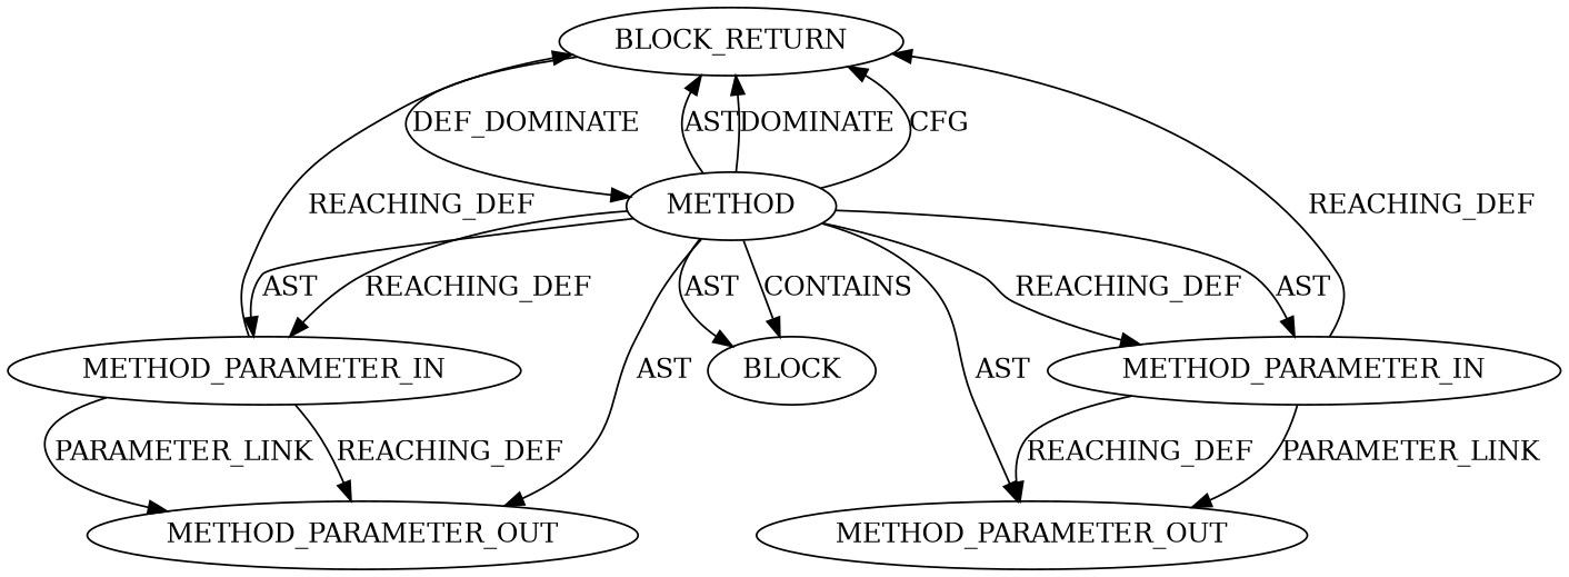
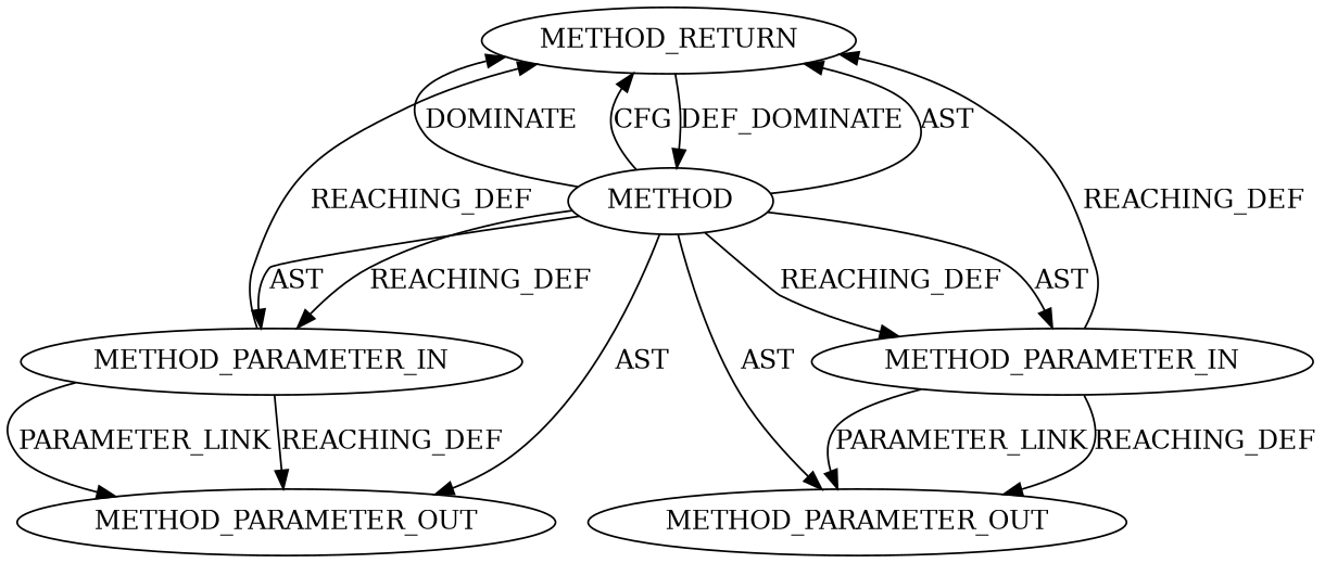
  digraph {
    node [CODE="<empty>" EVALUATION_STRATEGY=BY_VALUE ORDER=2 TYPE_FULL_NAME=ANY IS_VARIADIC=false]
-   n1 [CODE=RET label=BLOCK_RETURN IS_VARIADIC=""]
+   n1 [CODE=RET label=METHOD_RETURN IS_VARIADIC=""]
    n2 [AST_PARENT_FULL_NAME="<global>" AST_PARENT_TYPE=NAMESPACE_BLOCK FILENAME="<empty>" FULL_NAME=skb_copy_decrypted IS_EXTERNAL=true NAME=skb_copy_decrypted ORDER=0 label=METHOD EVALUATION_STRATEGY="" TYPE_FULL_NAME="" IS_VARIADIC=""]
    n3 [CODE=p1 INDEX=1 NAME=p1 ORDER=1 label=METHOD_PARAMETER_OUT]
    n4 [CODE=p1 INDEX=1 NAME=p1 ORDER=1 label=METHOD_PARAMETER_IN]
    n5 [CODE=p2 INDEX=2 NAME=p2 label=METHOD_PARAMETER_OUT]
-   n6 [ARGUMENT_INDEX=1 ORDER=1 label=BLOCK EVALUATION_STRATEGY="" IS_VARIADIC=""]
    n7 [CODE=p2 INDEX=2 NAME=p2 label=METHOD_PARAMETER_IN]
    n1 -> n2 [label=DEF_DOMINATE]
    n2 -> n1 [label=AST]
    n2 -> n1 [label=DOMINATE]
    n2 -> n1 [label=CFG]
    n2 -> n3 [label=AST]
    n2 -> n4 [label=AST]
    n2 -> n4 [label=REACHING_DEF]
    n2 -> n5 [label=AST]
-   n2 -> n6 [label=AST]
-   n2 -> n6 [label=CONTAINS]
    n2 -> n7 [label=REACHING_DEF]
    n2 -> n7 [label=AST]
    n4 -> n1 [VARIABLE=p1 label=REACHING_DEF]
    n4 -> n3 [label=PARAMETER_LINK]
    n4 -> n3 [VARIABLE=p1 label=REACHING_DEF]
    n7 -> n1 [VARIABLE=p2 label=REACHING_DEF]
    n7 -> n5 [VARIABLE=p2 label=REACHING_DEF]
    n7 -> n5 [label=PARAMETER_LINK]
  }
